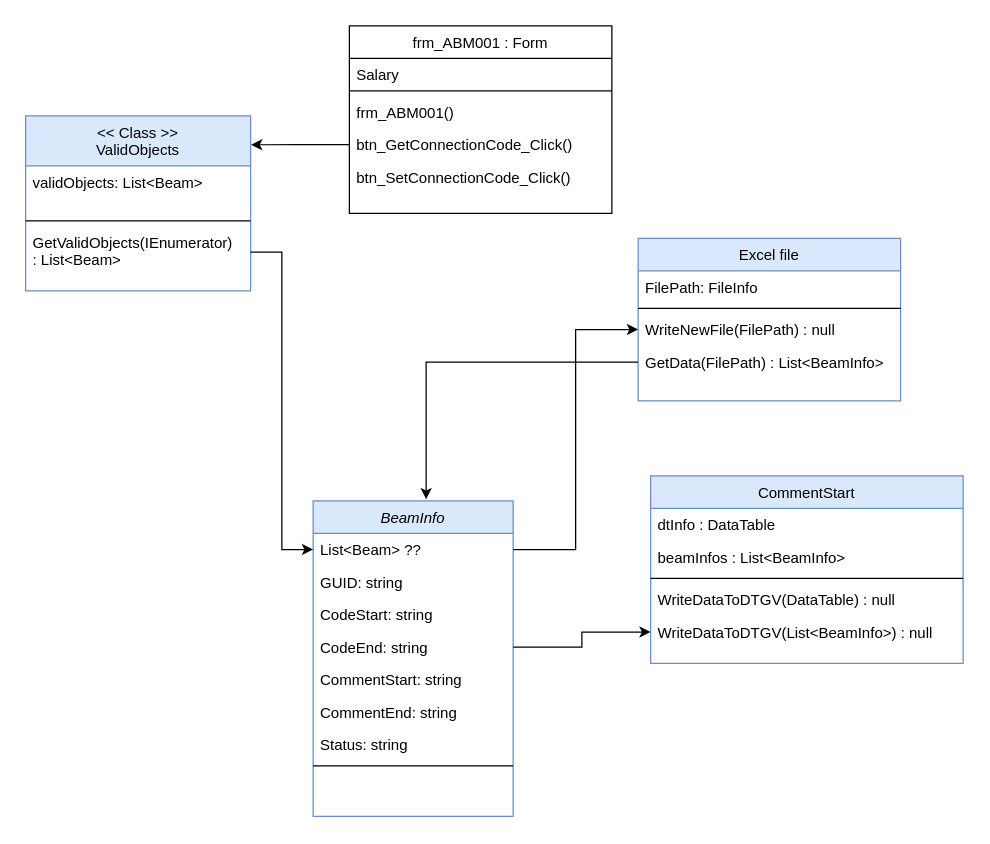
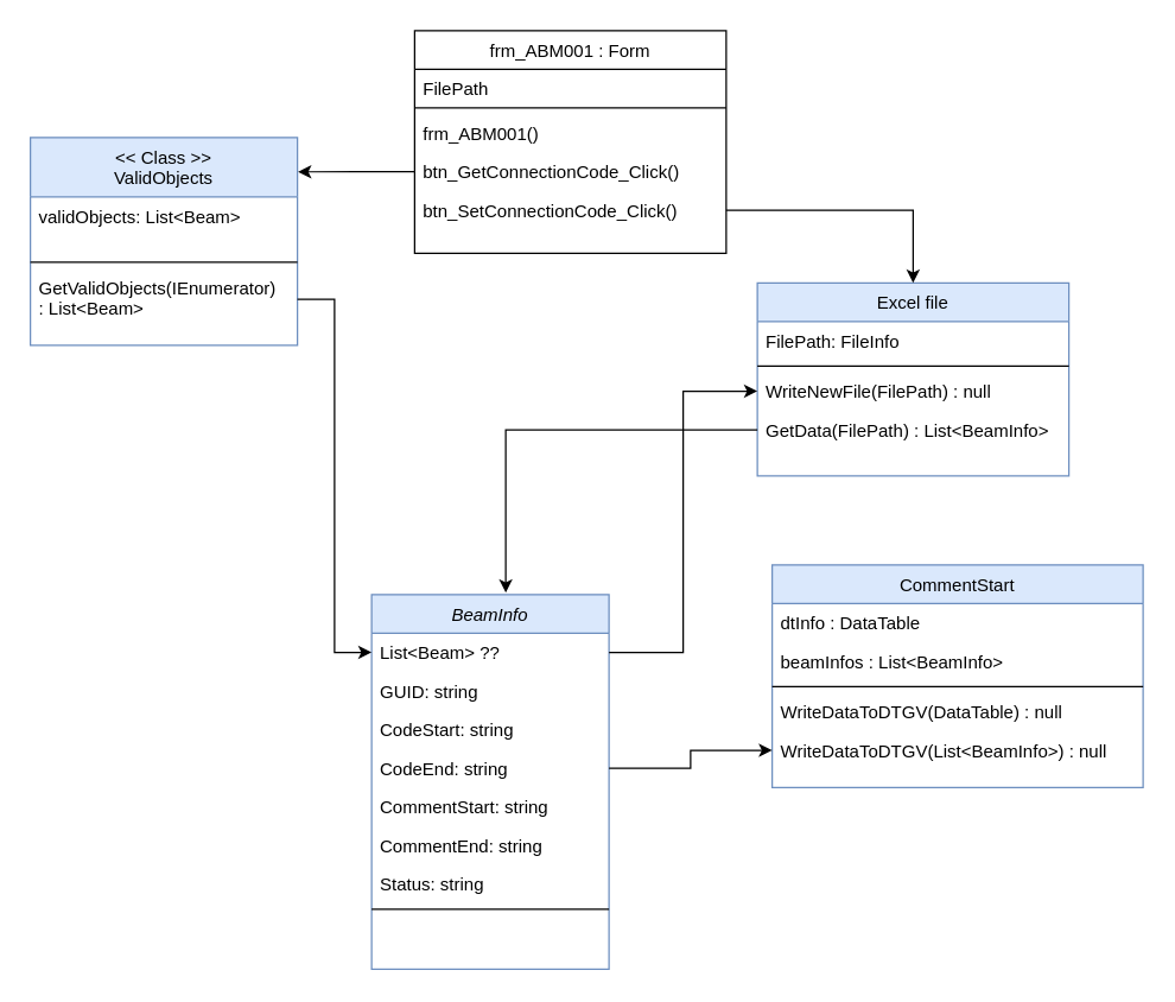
  <mxCell id="0" />
  <mxCell id="1" parent="0" />
  <mxCell id="2" value="BeamInfo" style="swimlane;fontStyle=2;align=center;verticalAlign=top;childLayout=stackLayout;horizontal=1;startSize=26;horizontalStack=0;resizeParent=1;resizeLast=0;collapsible=1;marginBottom=0;rounded=0;shadow=0;strokeWidth=1;fillColor=#dae8fc;strokeColor=#6c8ebf;" parent="1" vertex="1"><mxGeometry x="250" y="400" width="160" height="252.5" as="geometry"><mxRectangle x="230" y="140" width="160" height="26" as="alternateBounds" /></mxGeometry></mxCell>
  <mxCell id="3" value="List&lt;Beam&gt; ??" style="text;align=left;verticalAlign=top;spacingLeft=4;spacingRight=4;overflow=hidden;rotatable=0;points=[[0,0.5],[1,0.5]];portConstraint=eastwest;rounded=0;shadow=0;html=0;" vertex="1" parent="2"><mxGeometry y="26" width="160" height="26" as="geometry" /></mxCell>
  <mxCell id="4" value="GUID: string" style="text;align=left;verticalAlign=top;spacingLeft=4;spacingRight=4;overflow=hidden;rotatable=0;points=[[0,0.5],[1,0.5]];portConstraint=eastwest;" parent="2" vertex="1"><mxGeometry y="52" width="160" height="26" as="geometry" /></mxCell>
  <mxCell id="5" value="CodeStart: string" style="text;align=left;verticalAlign=top;spacingLeft=4;spacingRight=4;overflow=hidden;rotatable=0;points=[[0,0.5],[1,0.5]];portConstraint=eastwest;rounded=0;shadow=0;html=0;" parent="2" vertex="1"><mxGeometry y="78" width="160" height="26" as="geometry" /></mxCell>
  <mxCell id="6" value="CodeEnd: string" style="text;align=left;verticalAlign=top;spacingLeft=4;spacingRight=4;overflow=hidden;rotatable=0;points=[[0,0.5],[1,0.5]];portConstraint=eastwest;rounded=0;shadow=0;html=0;" parent="2" vertex="1"><mxGeometry y="104" width="160" height="26" as="geometry" /></mxCell>
  <mxCell id="7" value="CommentStart: string" style="text;align=left;verticalAlign=top;spacingLeft=4;spacingRight=4;overflow=hidden;rotatable=0;points=[[0,0.5],[1,0.5]];portConstraint=eastwest;rounded=0;shadow=0;html=0;" vertex="1" parent="2"><mxGeometry y="130" width="160" height="26" as="geometry" /></mxCell>
  <mxCell id="8" value="CommentEnd: string" style="text;align=left;verticalAlign=top;spacingLeft=4;spacingRight=4;overflow=hidden;rotatable=0;points=[[0,0.5],[1,0.5]];portConstraint=eastwest;rounded=0;shadow=0;html=0;" vertex="1" parent="2"><mxGeometry y="156" width="160" height="26" as="geometry" /></mxCell>
  <mxCell id="9" value="Status: string" style="text;align=left;verticalAlign=top;spacingLeft=4;spacingRight=4;overflow=hidden;rotatable=0;points=[[0,0.5],[1,0.5]];portConstraint=eastwest;rounded=0;shadow=0;html=0;" vertex="1" parent="2"><mxGeometry y="182" width="160" height="26" as="geometry" /></mxCell>
  <mxCell id="10" value="" style="line;html=1;strokeWidth=1;align=left;verticalAlign=middle;spacingTop=-1;spacingLeft=3;spacingRight=3;rotatable=0;labelPosition=right;points=[];portConstraint=eastwest;" parent="2" vertex="1"><mxGeometry y="208" width="160" height="8" as="geometry" /></mxCell>
  <mxCell id="11" value="frm_ABM001 : Form" style="swimlane;fontStyle=0;align=center;verticalAlign=top;childLayout=stackLayout;horizontal=1;startSize=26;horizontalStack=0;resizeParent=1;resizeLast=0;collapsible=1;marginBottom=0;rounded=0;shadow=0;strokeWidth=1;" vertex="1" parent="1"><mxGeometry x="279" y="20" width="210" height="150" as="geometry"><mxRectangle x="340" y="380" width="170" height="26" as="alternateBounds" /></mxGeometry></mxCell>
- <mxCell id="12" value="Salary" style="text;align=left;verticalAlign=top;spacingLeft=4;spacingRight=4;overflow=hidden;rotatable=0;points=[[0,0.5],[1,0.5]];portConstraint=eastwest;" vertex="1" parent="11"><mxGeometry y="26" width="210" height="22" as="geometry" /></mxCell>
+ <mxCell id="12" value="FilePath" style="text;align=left;verticalAlign=top;spacingLeft=4;spacingRight=4;overflow=hidden;rotatable=0;points=[[0,0.5],[1,0.5]];portConstraint=eastwest;" vertex="1" parent="11"><mxGeometry y="26" width="210" height="22" as="geometry" /></mxCell>
  <mxCell id="13" value="" style="line;html=1;strokeWidth=1;align=left;verticalAlign=middle;spacingTop=-1;spacingLeft=3;spacingRight=3;rotatable=0;labelPosition=right;points=[];portConstraint=eastwest;" vertex="1" parent="11"><mxGeometry y="48" width="210" height="8" as="geometry" /></mxCell>
  <mxCell id="14" value="frm_ABM001()" style="text;align=left;verticalAlign=top;spacingLeft=4;spacingRight=4;overflow=hidden;rotatable=0;points=[[0,0.5],[1,0.5]];portConstraint=eastwest;" vertex="1" parent="11"><mxGeometry y="56" width="210" height="26" as="geometry" /></mxCell>
  <mxCell id="15" value="btn_GetConnectionCode_Click()" style="text;align=left;verticalAlign=top;spacingLeft=4;spacingRight=4;overflow=hidden;rotatable=0;points=[[0,0.5],[1,0.5]];portConstraint=eastwest;" vertex="1" parent="11"><mxGeometry y="82" width="210" height="26" as="geometry" /></mxCell>
  <mxCell id="16" value="btn_SetConnectionCode_Click()" style="text;align=left;verticalAlign=top;spacingLeft=4;spacingRight=4;overflow=hidden;rotatable=0;points=[[0,0.5],[1,0.5]];portConstraint=eastwest;" vertex="1" parent="11"><mxGeometry y="108" width="210" height="26" as="geometry" /></mxCell>
  <mxCell id="17" value="Excel file" style="swimlane;fontStyle=0;align=center;verticalAlign=top;childLayout=stackLayout;horizontal=1;startSize=26;horizontalStack=0;resizeParent=1;resizeLast=0;collapsible=1;marginBottom=0;rounded=0;shadow=0;strokeWidth=1;fillColor=#dae8fc;strokeColor=#6c8ebf;" vertex="1" parent="1"><mxGeometry x="510" y="190" width="210" height="130" as="geometry"><mxRectangle x="550" y="140" width="160" height="26" as="alternateBounds" /></mxGeometry></mxCell>
  <mxCell id="18" value="FilePath: FileInfo" style="text;align=left;verticalAlign=top;spacingLeft=4;spacingRight=4;overflow=hidden;rotatable=0;points=[[0,0.5],[1,0.5]];portConstraint=eastwest;" vertex="1" parent="17"><mxGeometry y="26" width="210" height="26" as="geometry" /></mxCell>
  <mxCell id="19" value="" style="line;html=1;strokeWidth=1;align=left;verticalAlign=middle;spacingTop=-1;spacingLeft=3;spacingRight=3;rotatable=0;labelPosition=right;points=[];portConstraint=eastwest;" vertex="1" parent="17"><mxGeometry y="52" width="210" height="8" as="geometry" /></mxCell>
  <mxCell id="20" value="WriteNewFile(FilePath) : null" style="text;align=left;verticalAlign=top;spacingLeft=4;spacingRight=4;overflow=hidden;rotatable=0;points=[[0,0.5],[1,0.5]];portConstraint=eastwest;" vertex="1" parent="17"><mxGeometry y="60" width="210" height="26" as="geometry" /></mxCell>
  <mxCell id="21" value="GetData(FilePath) : List&lt;BeamInfo&gt;" style="text;align=left;verticalAlign=top;spacingLeft=4;spacingRight=4;overflow=hidden;rotatable=0;points=[[0,0.5],[1,0.5]];portConstraint=eastwest;" vertex="1" parent="17"><mxGeometry y="86" width="210" height="26" as="geometry" /></mxCell>
  <mxCell id="22" value="&lt;&lt; Class &gt;&gt;&#10;ValidObjects" style="swimlane;fontStyle=0;align=center;verticalAlign=top;childLayout=stackLayout;horizontal=1;startSize=40;horizontalStack=0;resizeParent=1;resizeLast=0;collapsible=1;marginBottom=0;rounded=0;shadow=0;strokeWidth=1;fillColor=#dae8fc;strokeColor=#6c8ebf;" vertex="1" parent="1"><mxGeometry x="20" y="92" width="180" height="140" as="geometry"><mxRectangle x="340" y="380" width="170" height="26" as="alternateBounds" /></mxGeometry></mxCell>
  <mxCell id="23" value="validObjects: List&lt;Beam&gt;" style="text;align=left;verticalAlign=top;spacingLeft=4;spacingRight=4;overflow=hidden;rotatable=0;points=[[0,0.5],[1,0.5]];portConstraint=eastwest;" vertex="1" parent="22"><mxGeometry y="40" width="180" height="40" as="geometry" /></mxCell>
  <mxCell id="24" value="" style="line;html=1;strokeWidth=1;align=left;verticalAlign=middle;spacingTop=-1;spacingLeft=3;spacingRight=3;rotatable=0;labelPosition=right;points=[];portConstraint=eastwest;" vertex="1" parent="22"><mxGeometry y="80" width="180" height="8" as="geometry" /></mxCell>
  <mxCell id="25" value="GetValidObjects(IEnumerator)&#10;: List&lt;Beam&gt;" style="text;align=left;verticalAlign=top;spacingLeft=4;spacingRight=4;overflow=hidden;rotatable=0;points=[[0,0.5],[1,0.5]];portConstraint=eastwest;" vertex="1" parent="22"><mxGeometry y="88" width="180" height="42" as="geometry" /></mxCell>
  <mxCell id="26" style="edgeStyle=orthogonalEdgeStyle;rounded=0;orthogonalLoop=1;jettySize=auto;html=1;entryX=1.002;entryY=0.166;entryDx=0;entryDy=0;entryPerimeter=0;" edge="1" parent="1" source="15" target="22"><mxGeometry relative="1" as="geometry" /></mxCell>
  <mxCell id="27" style="edgeStyle=orthogonalEdgeStyle;rounded=0;orthogonalLoop=1;jettySize=auto;html=1;entryX=0;entryY=0.5;entryDx=0;entryDy=0;" edge="1" parent="1" source="25" target="3"><mxGeometry relative="1" as="geometry" /></mxCell>
  <mxCell id="28" style="edgeStyle=orthogonalEdgeStyle;rounded=0;orthogonalLoop=1;jettySize=auto;html=1;entryX=0;entryY=0.5;entryDx=0;entryDy=0;" edge="1" parent="1" source="3" target="20"><mxGeometry relative="1" as="geometry" /></mxCell>
  <mxCell id="29" value="CommentStart" style="swimlane;fontStyle=0;align=center;verticalAlign=top;childLayout=stackLayout;horizontal=1;startSize=26;horizontalStack=0;resizeParent=1;resizeLast=0;collapsible=1;marginBottom=0;rounded=0;shadow=0;strokeWidth=1;fillColor=#dae8fc;strokeColor=#6c8ebf;" vertex="1" parent="1"><mxGeometry x="520" y="380" width="250" height="150" as="geometry"><mxRectangle x="550" y="140" width="160" height="26" as="alternateBounds" /></mxGeometry></mxCell>
  <mxCell id="30" value="dtInfo : DataTable" style="text;align=left;verticalAlign=top;spacingLeft=4;spacingRight=4;overflow=hidden;rotatable=0;points=[[0,0.5],[1,0.5]];portConstraint=eastwest;" vertex="1" parent="29"><mxGeometry y="26" width="250" height="26" as="geometry" /></mxCell>
  <mxCell id="31" value="beamInfos : List&lt;BeamInfo&gt;" style="text;align=left;verticalAlign=top;spacingLeft=4;spacingRight=4;overflow=hidden;rotatable=0;points=[[0,0.5],[1,0.5]];portConstraint=eastwest;" vertex="1" parent="29"><mxGeometry y="52" width="250" height="26" as="geometry" /></mxCell>
  <mxCell id="32" value="" style="line;html=1;strokeWidth=1;align=left;verticalAlign=middle;spacingTop=-1;spacingLeft=3;spacingRight=3;rotatable=0;labelPosition=right;points=[];portConstraint=eastwest;" vertex="1" parent="29"><mxGeometry y="78" width="250" height="8" as="geometry" /></mxCell>
  <mxCell id="33" value="WriteDataToDTGV(DataTable) : null" style="text;align=left;verticalAlign=top;spacingLeft=4;spacingRight=4;overflow=hidden;rotatable=0;points=[[0,0.5],[1,0.5]];portConstraint=eastwest;" vertex="1" parent="29"><mxGeometry y="86" width="250" height="26" as="geometry" /></mxCell>
  <mxCell id="34" value="WriteDataToDTGV(List&lt;BeamInfo&gt;) : null" style="text;align=left;verticalAlign=top;spacingLeft=4;spacingRight=4;overflow=hidden;rotatable=0;points=[[0,0.5],[1,0.5]];portConstraint=eastwest;" vertex="1" parent="29"><mxGeometry y="112" width="250" height="26" as="geometry" /></mxCell>
+ <mxCell id="35" style="edgeStyle=orthogonalEdgeStyle;rounded=0;orthogonalLoop=1;jettySize=auto;html=1;exitX=1;exitY=0.5;exitDx=0;exitDy=0;entryX=0.5;entryY=0;entryDx=0;entryDy=0;" edge="1" parent="1" source="16" target="17"><mxGeometry relative="1" as="geometry" /></mxCell>
  <mxCell id="36" style="edgeStyle=orthogonalEdgeStyle;rounded=0;orthogonalLoop=1;jettySize=auto;html=1;exitX=0;exitY=0.5;exitDx=0;exitDy=0;entryX=0.565;entryY=-0.005;entryDx=0;entryDy=0;entryPerimeter=0;" edge="1" parent="1" source="21" target="2"><mxGeometry relative="1" as="geometry" /></mxCell>
  <mxCell id="37" style="edgeStyle=orthogonalEdgeStyle;rounded=0;orthogonalLoop=1;jettySize=auto;html=1;exitX=1;exitY=0.5;exitDx=0;exitDy=0;" edge="1" parent="1" source="6" target="34"><mxGeometry relative="1" as="geometry" /></mxCell>
